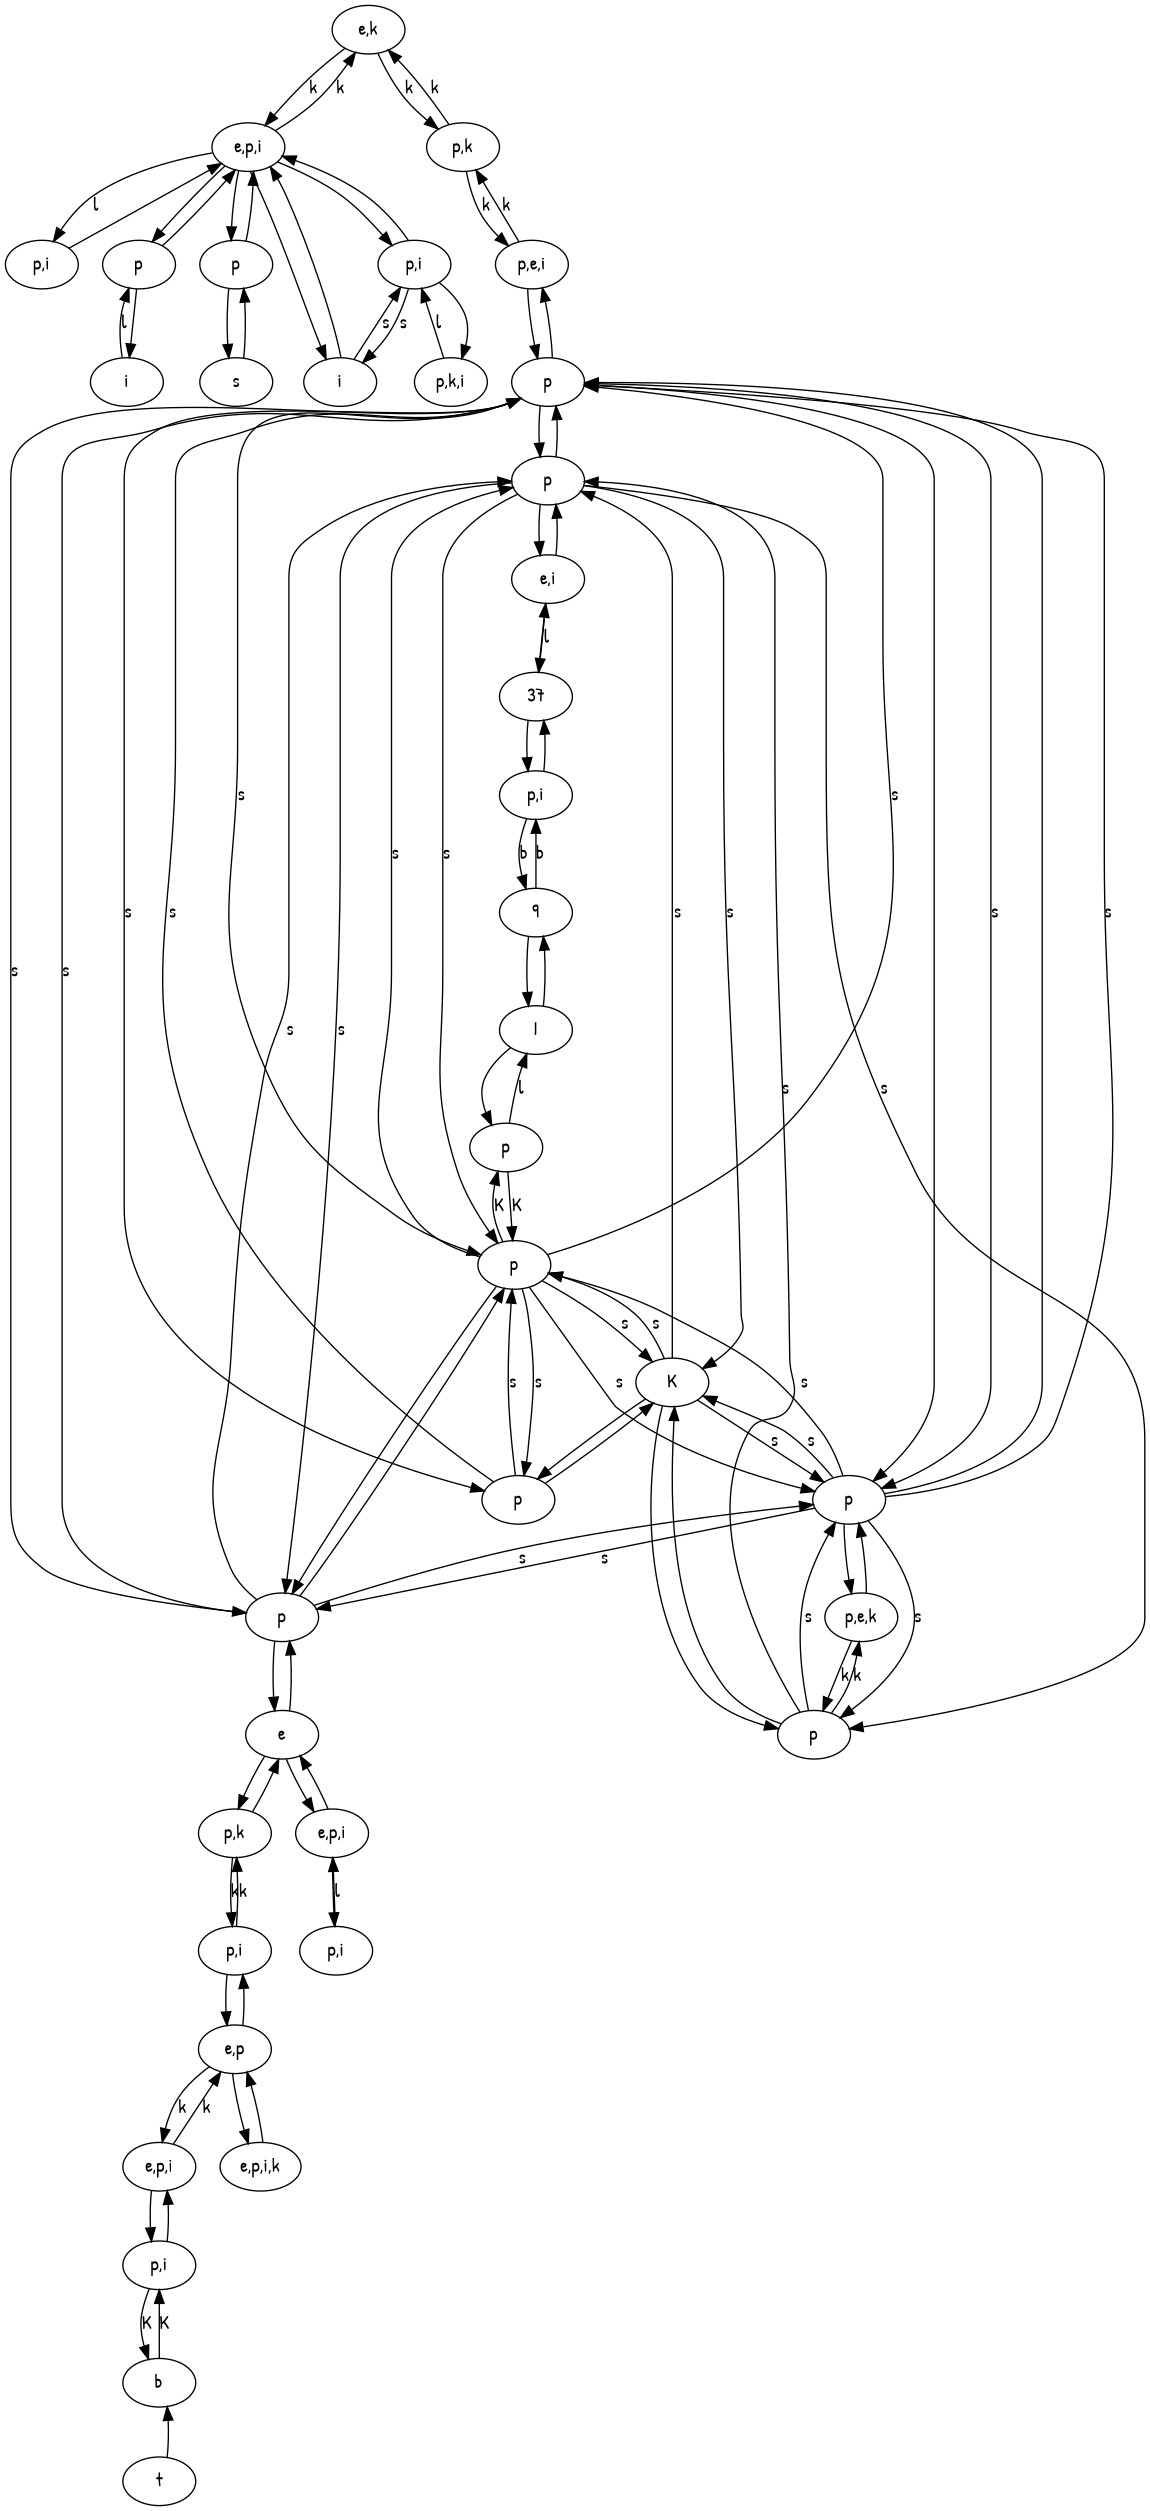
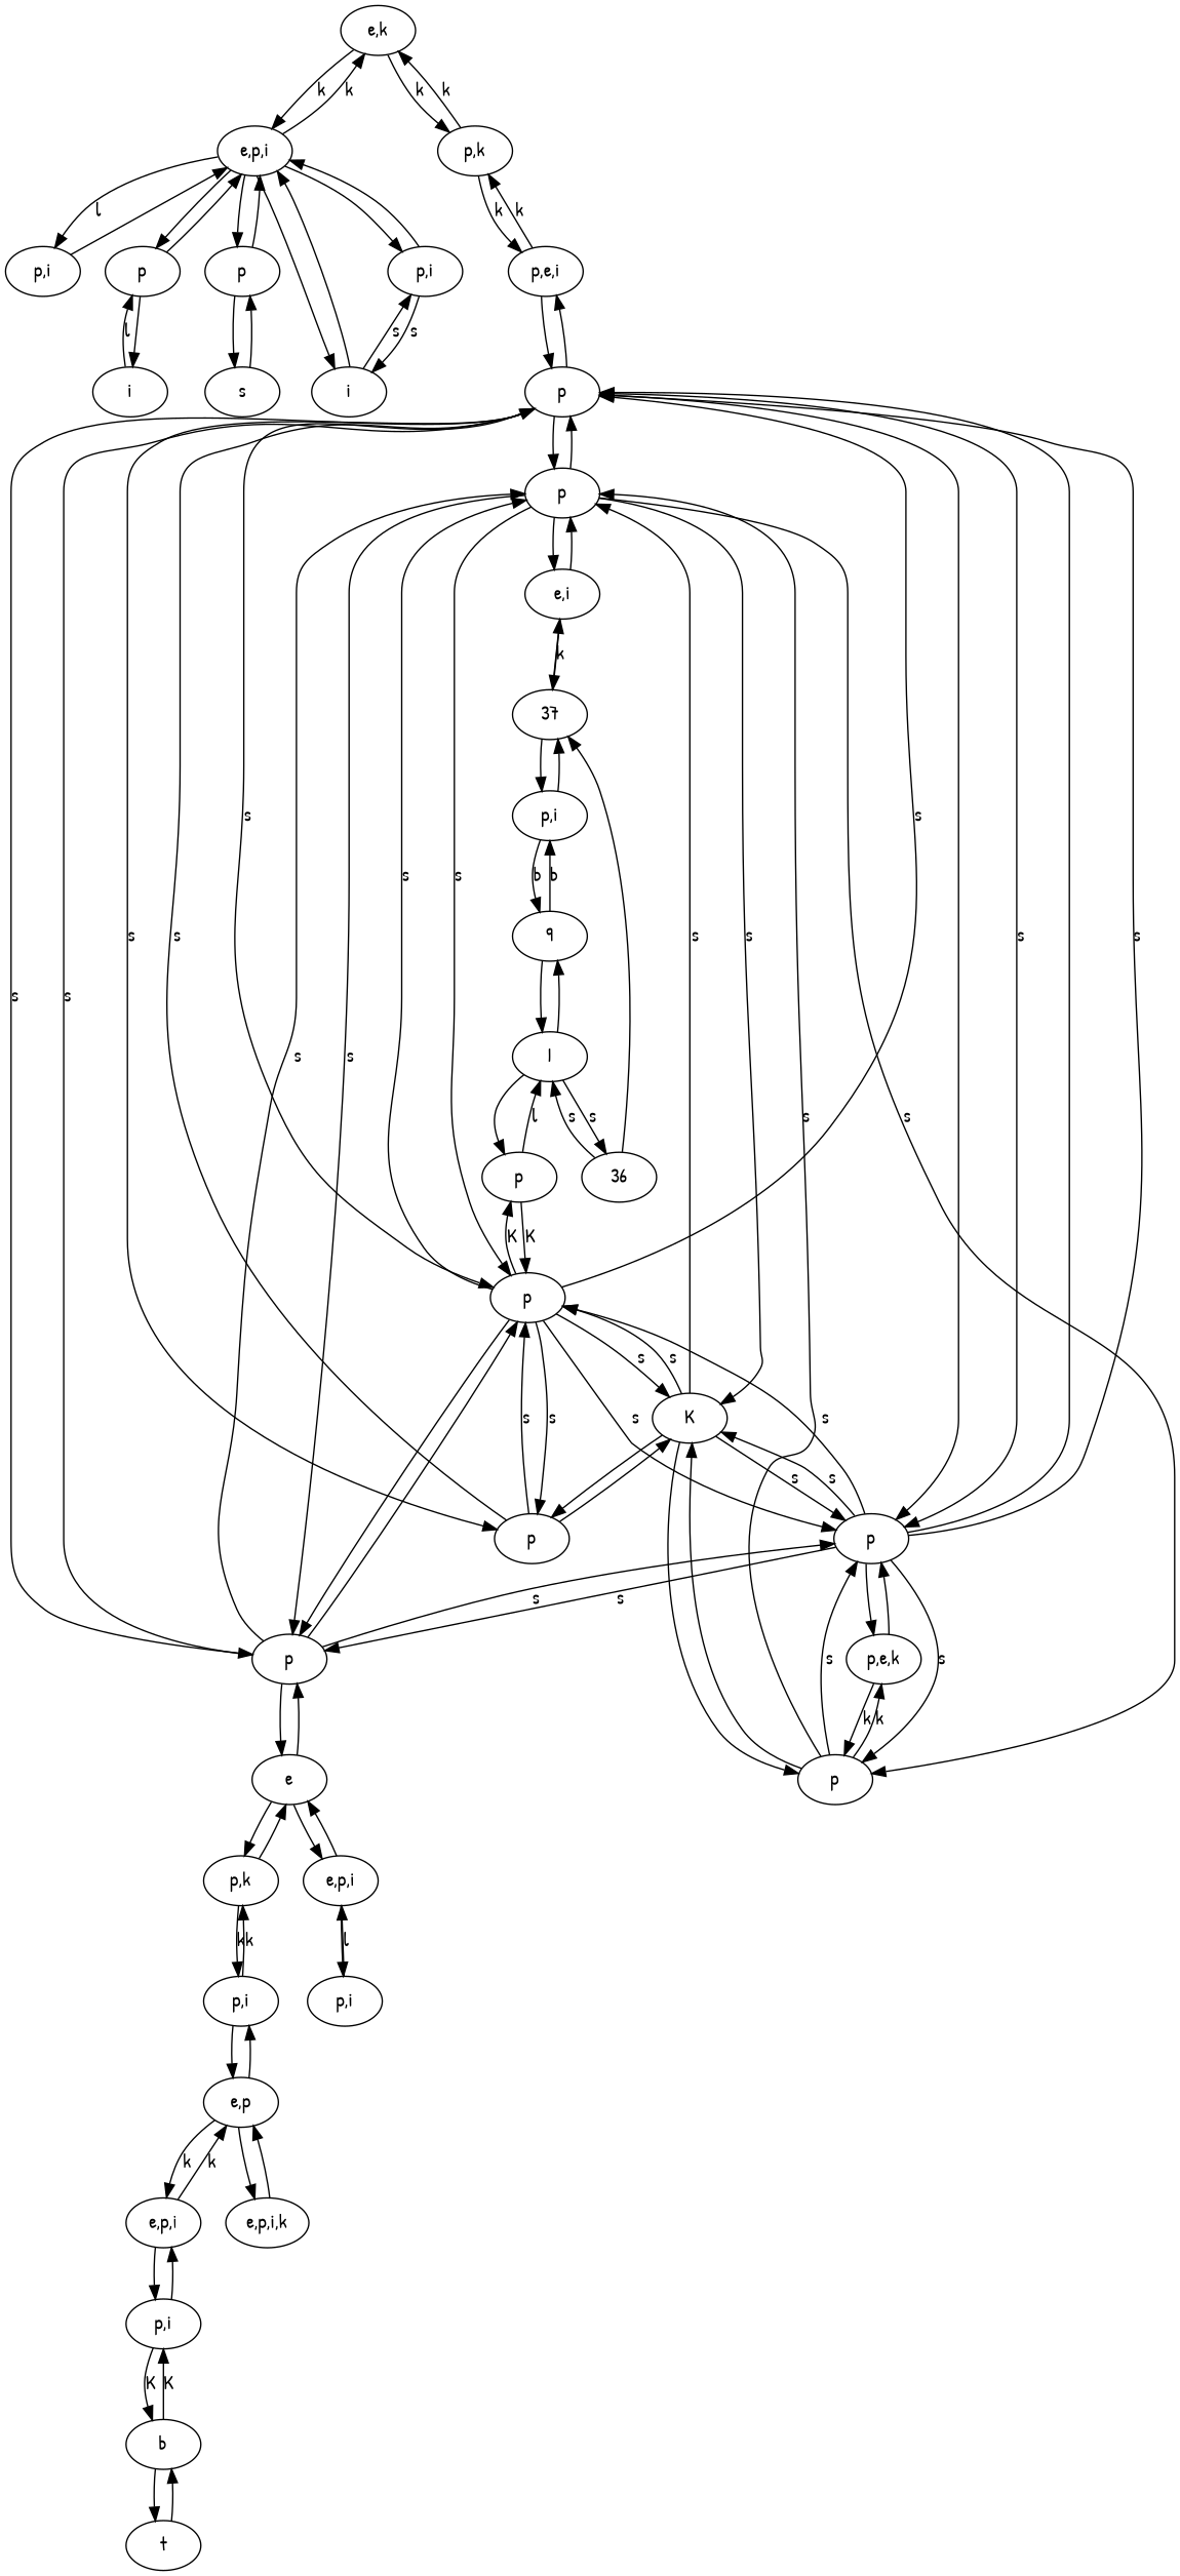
  digraph {
    fontname="Patrick Hand"
    node [fontname="Patrick Hand"]
    edge [fontname="Patrick Hand"]
    n1 [label="e,k"]
    n2 [label="e,p,i"]
    n3 [label="p,k"]
    n4 [label=p]
    n5 [label=p]
    n6 [label="p,i"]
    n7 [label=i]
    n8 [label="p,i"]
    n9 [label="p,e,i"]
    n10 [label=i]
    n11 [label=s]
-   n12 [label="p,k,i"]
    n13 [label="p,i"]
    n14 [label=b]
    n15 [label="e,p,i"]
    n16 [label=t]
    n17 [label="e,p"]
    n18 [label="p,i"]
    n19 [label="p,k"]
    n20 [label="e,p,i,k"]
    n21 [label=e]
    n22 [label="p,i"]
    9
    37
    n25 [label=I]
    n26 [label=p]
+   36
    n28 [label=p]
    n29 [label=p]
    n30 [label=p]
    n31 [label=p]
    n32 [label=p]
    n33 [label=p]
    n34 [label=K]
    n35 [label=p]
    n36 [label="p,e,k"]
    n37 [label="e,i"]
    n38 [label="e,p,i"]
    n39 [label="p,i"]
    n1 -> n2 [label=k]
    n1 -> n3 [label=k]
    n2 -> n1 [label=k]
    n2 -> n4
    n2 -> n5
    n2 -> n6
    n2 -> n7
    n2 -> n8 [label=l]
    n3 -> n1 [label=k]
    n3 -> n9 [label=k]
    n4 -> n2
    n4 -> n10
    n5 -> n2
    n5 -> n11
    n6 -> n2
    n6 -> n7 [label=s]
-   n6 -> n12
    n7 -> n2
    n7 -> n6 [label=s]
    n8 -> n2
    n9 -> n3 [label=k]
    n9 -> n28
    n10 -> n4 [label=l]
    n11 -> n5
-   n12 -> n6 [label=l]
    n13 -> n14 [label=K]
    n13 -> n15
    n14 -> n13 [label=K]
+   n14 -> n16
    n15 -> n13
    n15 -> n17 [label=k]
    n16 -> n14
    n17 -> n15 [label=k]
    n17 -> n18
    n17 -> n20
    n18 -> n17
    n18 -> n19 [label=k]
    n19 -> n18 [label=k]
    n19 -> n21
    n20 -> n17
    n21 -> n19
    n21 -> n31
    n21 -> n38
    n22 -> 9 [label=b]
    n22 -> 37
    9 -> n22 [label=b]
    9 -> n25
    37 -> n22
    37 -> n37
    n25 -> 9
    n25 -> n26
+   n25 -> 36 [label=s]
    n26 -> n25 [label=l]
    n26 -> n32 [label=K]
+   36 -> 37
+   36 -> n25 [label=s]
    n28 -> n9
    n28 -> n29 [label=s]
    n28 -> n30
    n28 -> n30 [label=s]
    n28 -> n31 [label=s]
    n28 -> n32 [label=s]
    n28 -> n33
    n29 -> n28 [label=s]
    n29 -> n32 [label=s]
    n29 -> n34
    n30 -> n28
    n30 -> n28 [label=s]
    n30 -> n31 [label=s]
    n30 -> n32 [label=s]
    n30 -> n34 [label=s]
    n30 -> n35 [label=s]
    n30 -> n36
    n31 -> n21
    n31 -> n28 [label=s]
    n31 -> n30 [label=s]
    n31 -> n32
    n31 -> n33 [label=s]
    n32 -> n26 [label=K]
    n32 -> n28 [label=s]
    n32 -> n29 [label=s]
    n32 -> n30 [label=s]
    n32 -> n31
    n32 -> n33 [label=s]
    n32 -> n34 [label=s]
    n33 -> n28
    n33 -> n31 [label=s]
    n33 -> n32 [label=s]
    n33 -> n34 [label=s]
    n33 -> n35 [label=s]
    n33 -> n37
    n34 -> n29
    n34 -> n30 [label=s]
    n34 -> n32 [label=s]
    n34 -> n33 [label=s]
    n34 -> n35
    n35 -> n30 [label=s]
    n35 -> n33 [label=s]
    n35 -> n34
    n35 -> n36 [label=k]
    n36 -> n30
    n36 -> n35 [label=k]
-   n37 -> 37 [label=l]
+   n37 -> 37 [label=k]
    n37 -> n33
    n38 -> n21
    n38 -> n39
    n39 -> n38 [label=l]
  }
